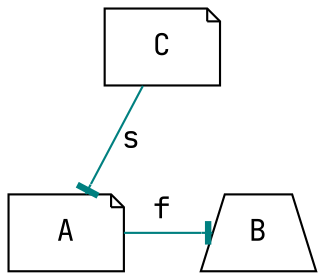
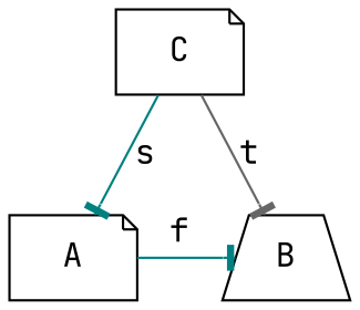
  digraph {
    fontname="JetBrains Mono"
    rankdir=TB
    node [fontname="JetBrains Mono" shape=note]
    edge [arrowhead=tee color=teal fontname="JetBrains Mono"]
    A
    B [shape=trapezium]
    C
    subgraph sub_1 {
      rank=same
      A
      B
    }
    A -> B [label=f]
    C -> A [label=s]
+   C -> B [color=gray40 label=t]
  }
